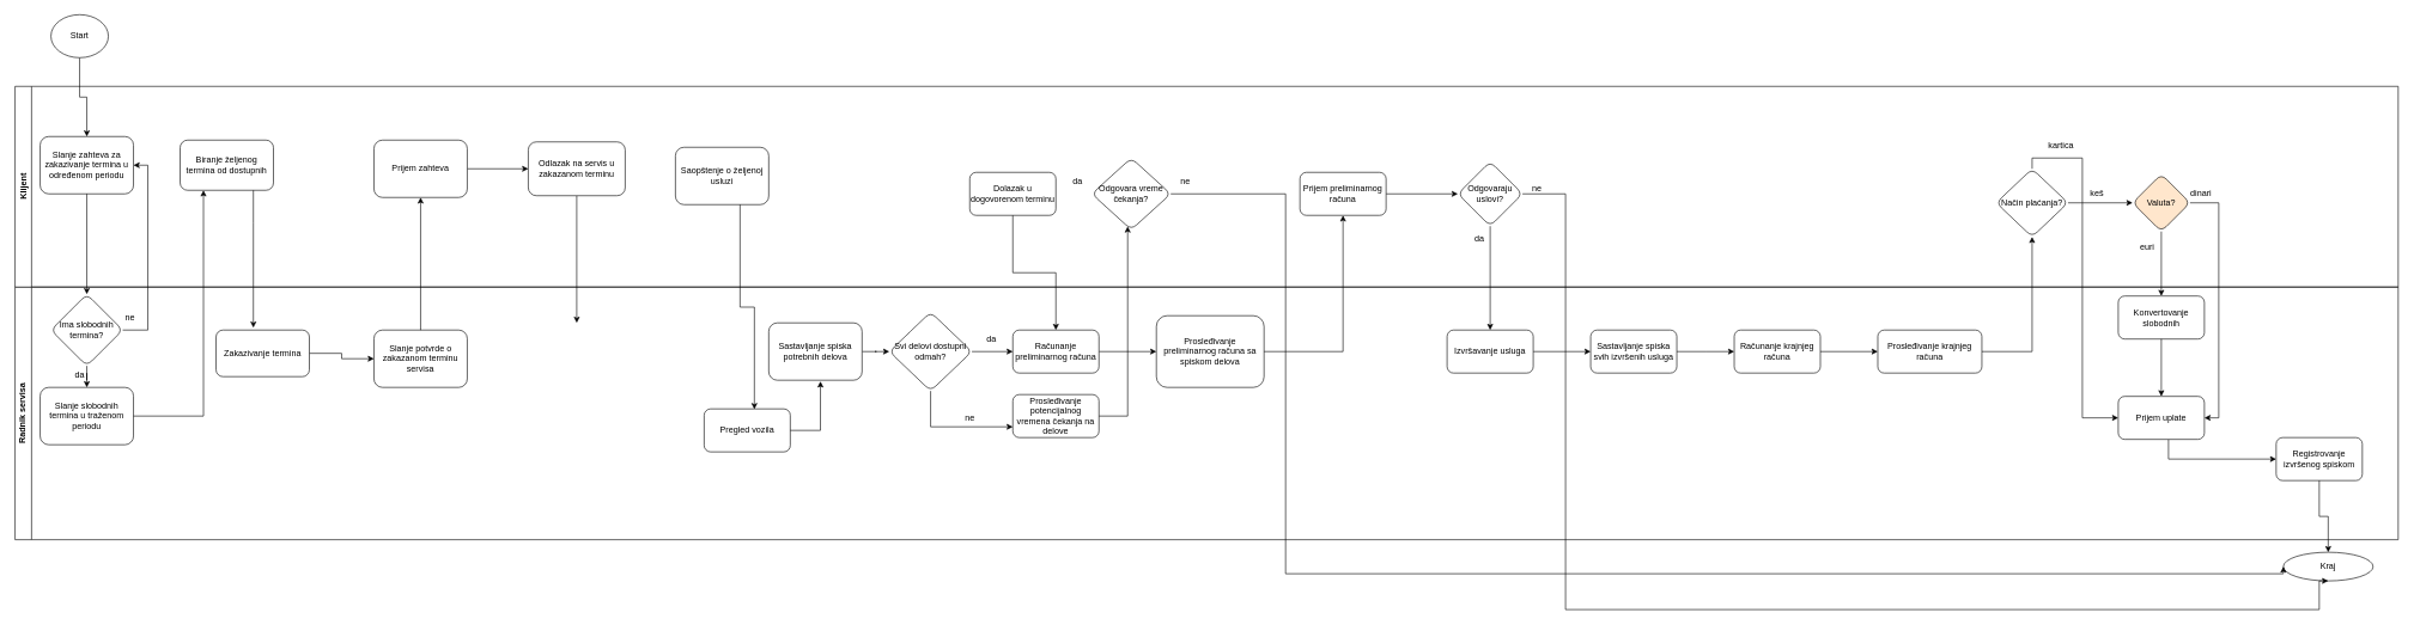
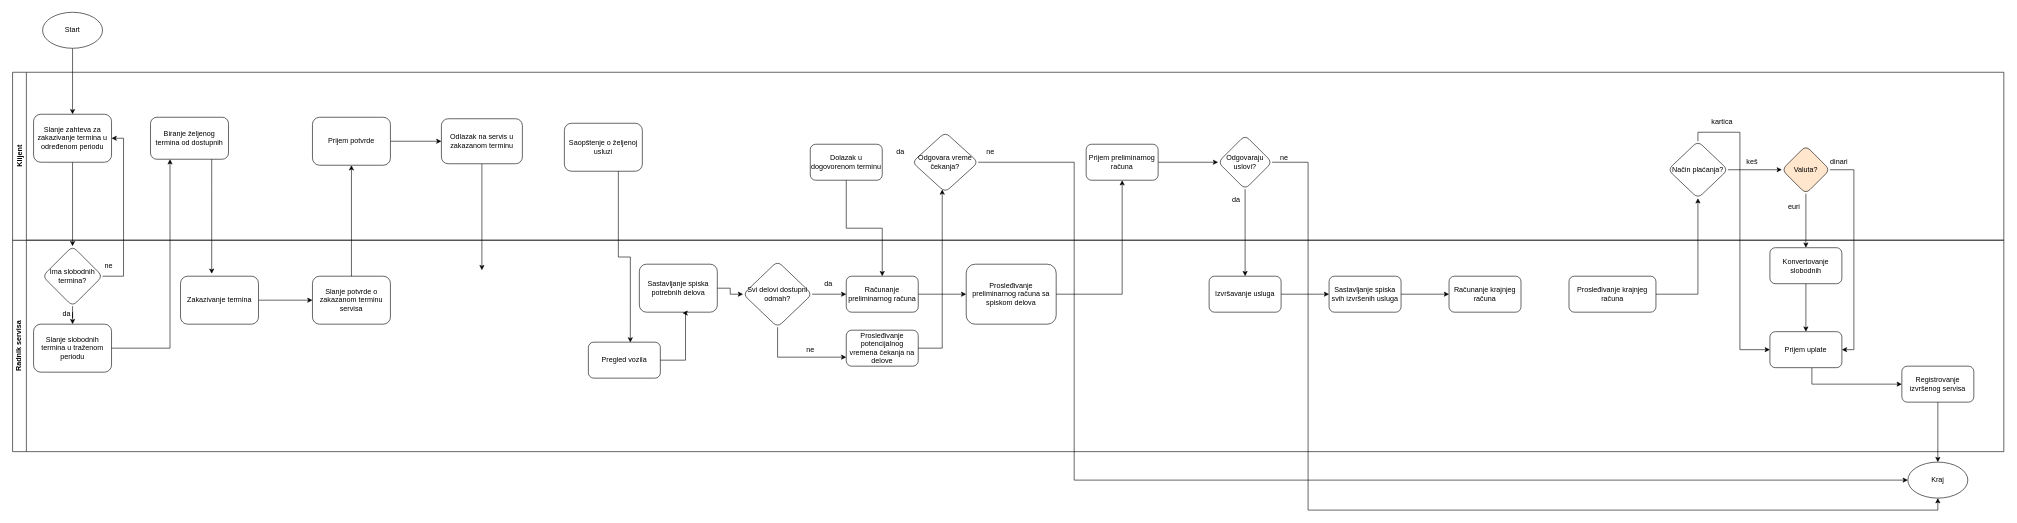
  <mxCell id="0" />
  <mxCell id="1" parent="0" />
  <mxCell id="2" value="Radnik servisa" style="swimlane;horizontal=0;whiteSpace=wrap;html=1;" parent="1" vertex="1"><mxGeometry y="400" width="3320" height="352.5" as="geometry" x="20" /></mxCell>
  <mxCell id="3" value="Slanje slobodnih termina u traženom periodu" style="rounded=1;whiteSpace=wrap;html=1;" parent="2" vertex="1"><mxGeometry x="35" y="140" width="130" height="80" as="geometry" /></mxCell>
  <mxCell id="4" value="" style="edgeStyle=orthogonalEdgeStyle;rounded=0;orthogonalLoop=1;jettySize=auto;html=1;" parent="2" source="5" target="6" edge="1"><mxGeometry relative="1" as="geometry" /></mxCell>
- <mxCell id="5" value="Zakazivanje termina" style="rounded=1;whiteSpace=wrap;html=1;" parent="2" vertex="1"><mxGeometry x="280" y="60" width="130" height="65" as="geometry" /></mxCell>
+ <mxCell id="5" value="Zakazivanje termina" style="rounded=1;whiteSpace=wrap;html=1;" parent="2" vertex="1"><mxGeometry x="280" y="60" width="130" height="80" as="geometry" /></mxCell>
  <mxCell id="6" value="Slanje potvrde o zakazanom terminu servisa" style="rounded=1;whiteSpace=wrap;html=1;" parent="2" vertex="1"><mxGeometry x="500" y="60" width="130" height="80" as="geometry" /></mxCell>
  <mxCell id="7" value="" style="edgeStyle=orthogonalEdgeStyle;rounded=0;orthogonalLoop=1;jettySize=auto;html=1;" parent="2" source="9" target="3" edge="1"><mxGeometry relative="1" as="geometry" /></mxCell>
  <mxCell id="8" style="edgeStyle=orthogonalEdgeStyle;rounded=0;orthogonalLoop=1;jettySize=auto;html=1;entryX=1;entryY=0.5;entryDx=0;entryDy=0;" edge="1" parent="2" source="9" target="20"><mxGeometry relative="1" as="geometry"><Array as="points"><mxPoint x="185" y="60" /><mxPoint x="185" y="-170" /></Array></mxGeometry></mxCell>
  <mxCell id="9" value="Ima slobodnih termina?" style="rhombus;whiteSpace=wrap;html=1;rounded=1;" parent="2" vertex="1"><mxGeometry x="50" y="10" width="100" height="100" as="geometry" /></mxCell>
  <mxCell id="10" value="" style="edgeStyle=orthogonalEdgeStyle;rounded=0;orthogonalLoop=1;jettySize=auto;html=1;" edge="1" parent="2" source="11" target="14"><mxGeometry relative="1" as="geometry" /></mxCell>
- <mxCell id="11" value="Sastavljanje spiska potrebnih delova" style="rounded=1;whiteSpace=wrap;html=1;" vertex="1" parent="2"><mxGeometry x="1050" y="50" width="130" height="80" as="geometry" /></mxCell>
+ <mxCell id="11" value="Sastavljanje spiska potrebnih delova" style="rounded=1;whiteSpace=wrap;html=1;" vertex="1" parent="2"><mxGeometry x="1045" y="40" width="130" height="80" as="geometry" /></mxCell>
  <mxCell id="12" value="" style="edgeStyle=orthogonalEdgeStyle;rounded=0;orthogonalLoop=1;jettySize=auto;html=1;" edge="1" parent="2" source="14" target="16"><mxGeometry relative="1" as="geometry" /></mxCell>
  <mxCell id="13" style="edgeStyle=orthogonalEdgeStyle;rounded=0;orthogonalLoop=1;jettySize=auto;html=1;entryX=0;entryY=0.75;entryDx=0;entryDy=0;" edge="1" parent="2" source="14" target="18"><mxGeometry relative="1" as="geometry"><Array as="points"><mxPoint x="1276" y="195" /></Array></mxGeometry></mxCell>
  <mxCell id="14" value="Svi delovi dostupni odmah?" style="rhombus;whiteSpace=wrap;html=1;rounded=1;" vertex="1" parent="2"><mxGeometry x="1218" y="35" width="115" height="110" as="geometry" /></mxCell>
  <mxCell id="15" value="" style="edgeStyle=orthogonalEdgeStyle;rounded=0;orthogonalLoop=1;jettySize=auto;html=1;" edge="1" parent="2" source="16" target="17"><mxGeometry relative="1" as="geometry" /></mxCell>
  <mxCell id="16" value="Računanje preliminarnog računa" style="whiteSpace=wrap;html=1;rounded=1;" vertex="1" parent="2"><mxGeometry x="1390" y="60" width="120" height="60" as="geometry" /></mxCell>
  <mxCell id="17" value="Prosleđivanje preliminarnog računa sa spiskom delova" style="whiteSpace=wrap;html=1;rounded=1;" vertex="1" parent="2"><mxGeometry x="1590" y="40" width="150" height="100" as="geometry" /></mxCell>
  <mxCell id="18" value="Prosleđivanje potencijalnog vremena čekanja na delove" style="whiteSpace=wrap;html=1;rounded=1;" vertex="1" parent="2"><mxGeometry x="1390" y="150" width="120" height="60" as="geometry" /></mxCell>
  <mxCell id="19" value="Klijent" style="swimlane;horizontal=0;whiteSpace=wrap;html=1;" parent="2" vertex="1"><mxGeometry y="-280" width="3320" height="280" as="geometry" /></mxCell>
  <mxCell id="20" value="Slanje zahteva za zakazivanje termina u određenom periodu" style="rounded=1;whiteSpace=wrap;html=1;" parent="19" vertex="1"><mxGeometry x="35" y="70" width="130" height="80" as="geometry" /></mxCell>
  <mxCell id="21" value="Biranje željenog termina od dostupnih" style="rounded=1;whiteSpace=wrap;html=1;" parent="19" vertex="1"><mxGeometry x="230" y="75" width="130" height="70" as="geometry" /></mxCell>
  <mxCell id="22" value="" style="edgeStyle=orthogonalEdgeStyle;rounded=0;orthogonalLoop=1;jettySize=auto;html=1;" parent="19" source="23" target="25" edge="1"><mxGeometry relative="1" as="geometry" /></mxCell>
- <mxCell id="23" value="Prijem zahteva" style="rounded=1;whiteSpace=wrap;html=1;" parent="19" vertex="1"><mxGeometry x="500" y="75" width="130" height="80" as="geometry" /></mxCell>
+ <mxCell id="23" value="Prijem potvrde" style="rounded=1;whiteSpace=wrap;html=1;" parent="19" vertex="1"><mxGeometry x="500" y="75" width="130" height="80" as="geometry" /></mxCell>
  <mxCell id="24" style="edgeStyle=orthogonalEdgeStyle;rounded=0;orthogonalLoop=1;jettySize=auto;html=1;" parent="19" source="25" edge="1"><mxGeometry relative="1" as="geometry"><mxPoint x="782.5" y="330" as="targetPoint" /></mxGeometry></mxCell>
  <mxCell id="25" value="Odlazak na servis u zakazanom terminu" style="whiteSpace=wrap;html=1;rounded=1;" parent="19" vertex="1"><mxGeometry x="715" y="77.5" width="135" height="75" as="geometry" /></mxCell>
  <mxCell id="26" value="Odgovara vreme čekanja?" style="rhombus;whiteSpace=wrap;html=1;rounded=1;" vertex="1" parent="19"><mxGeometry x="1500" y="100" width="110" height="100" as="geometry" /></mxCell>
  <mxCell id="27" value="" style="edgeStyle=orthogonalEdgeStyle;rounded=0;orthogonalLoop=1;jettySize=auto;html=1;" edge="1" parent="19" source="28" target="29"><mxGeometry relative="1" as="geometry" /></mxCell>
  <mxCell id="28" value="Prijem preliminarnog računa" style="whiteSpace=wrap;html=1;rounded=1;" vertex="1" parent="19"><mxGeometry x="1790" y="120" width="120" height="60" as="geometry" /></mxCell>
  <mxCell id="29" value="Odgovaraju uslovi?" style="rhombus;whiteSpace=wrap;html=1;rounded=1;" vertex="1" parent="19"><mxGeometry x="2010" y="105" width="90" height="90" as="geometry" /></mxCell>
  <mxCell id="30" value="" style="edgeStyle=orthogonalEdgeStyle;rounded=0;orthogonalLoop=1;jettySize=auto;html=1;" edge="1" parent="19" source="31" target="33"><mxGeometry relative="1" as="geometry" /></mxCell>
  <mxCell id="31" value="Način plaćanja?" style="rhombus;whiteSpace=wrap;html=1;rounded=1;" vertex="1" parent="19"><mxGeometry x="2760" y="115" width="100" height="95" as="geometry" /></mxCell>
  <mxCell id="32" value="" style="edgeStyle=orthogonalEdgeStyle;rounded=0;orthogonalLoop=1;jettySize=auto;html=1;" edge="1" parent="19" source="33" target="34"><mxGeometry relative="1" as="geometry" /></mxCell>
  <mxCell id="33" value="Valuta?" style="rhombus;whiteSpace=wrap;html=1;rounded=1;fillColor=#ffe6cc;" vertex="1" parent="19"><mxGeometry x="2950" y="122.5" width="80" height="80" as="geometry" /></mxCell>
  <mxCell id="34" value="Konvertovanje slobodnih" style="whiteSpace=wrap;html=1;rounded=1;" vertex="1" parent="19"><mxGeometry x="2930" y="292.5" width="120" height="60" as="geometry" /></mxCell>
  <mxCell id="35" value="dinari" style="text;html=1;align=center;verticalAlign=middle;resizable=0;points=[];autosize=1;strokeColor=none;fillColor=none;" vertex="1" parent="19"><mxGeometry x="3020" y="135" width="50" height="30" as="geometry" /></mxCell>
  <mxCell id="36" value="euri" style="text;html=1;align=center;verticalAlign=middle;resizable=0;points=[];autosize=1;strokeColor=none;fillColor=none;" vertex="1" parent="19"><mxGeometry x="2950" y="210" width="40" height="30" as="geometry" /></mxCell>
  <mxCell id="37" value="keš" style="text;html=1;align=center;verticalAlign=middle;resizable=0;points=[];autosize=1;strokeColor=none;fillColor=none;" vertex="1" parent="19"><mxGeometry x="2880" y="135" width="40" height="30" as="geometry" /></mxCell>
  <mxCell id="38" value="Dolazak u dogovorenom terminu" style="whiteSpace=wrap;html=1;rounded=1;" vertex="1" parent="19"><mxGeometry x="1330" y="120" width="120" height="60" as="geometry" /></mxCell>
  <mxCell id="39" value="" style="edgeStyle=orthogonalEdgeStyle;rounded=0;orthogonalLoop=1;jettySize=auto;html=1;" parent="2" source="20" target="9" edge="1"><mxGeometry relative="1" as="geometry" /></mxCell>
  <mxCell id="40" style="edgeStyle=orthogonalEdgeStyle;rounded=0;orthogonalLoop=1;jettySize=auto;html=1;entryX=0.4;entryY=-0.05;entryDx=0;entryDy=0;entryPerimeter=0;" parent="2" source="21" target="5" edge="1"><mxGeometry relative="1" as="geometry"><Array as="points"><mxPoint x="332" y="-90" /><mxPoint x="332" y="-90" /></Array></mxGeometry></mxCell>
  <mxCell id="41" style="edgeStyle=orthogonalEdgeStyle;rounded=0;orthogonalLoop=1;jettySize=auto;html=1;entryX=0.25;entryY=1;entryDx=0;entryDy=0;" parent="2" source="3" target="21" edge="1"><mxGeometry relative="1" as="geometry" /></mxCell>
  <mxCell id="42" style="edgeStyle=orthogonalEdgeStyle;rounded=0;orthogonalLoop=1;jettySize=auto;html=1;entryX=0.5;entryY=1;entryDx=0;entryDy=0;" parent="2" source="6" target="23" edge="1"><mxGeometry relative="1" as="geometry" /></mxCell>
  <mxCell id="43" value="" style="edgeStyle=orthogonalEdgeStyle;rounded=0;orthogonalLoop=1;jettySize=auto;html=1;" edge="1" parent="2" source="18" target="26"><mxGeometry relative="1" as="geometry"><Array as="points"><mxPoint x="1550" y="180" /></Array></mxGeometry></mxCell>
  <mxCell id="44" value="" style="edgeStyle=orthogonalEdgeStyle;rounded=0;orthogonalLoop=1;jettySize=auto;html=1;" edge="1" parent="2" source="17" target="28"><mxGeometry relative="1" as="geometry" /></mxCell>
  <mxCell id="45" value="" style="edgeStyle=orthogonalEdgeStyle;rounded=0;orthogonalLoop=1;jettySize=auto;html=1;" edge="1" parent="2" source="46" target="49"><mxGeometry relative="1" as="geometry" /></mxCell>
  <mxCell id="46" value="Izvršavanje usluga" style="whiteSpace=wrap;html=1;rounded=1;" vertex="1" parent="2"><mxGeometry x="1995" y="60" width="120" height="60" as="geometry" /></mxCell>
  <mxCell id="47" value="" style="edgeStyle=orthogonalEdgeStyle;rounded=0;orthogonalLoop=1;jettySize=auto;html=1;" edge="1" parent="2" source="29" target="46"><mxGeometry relative="1" as="geometry" /></mxCell>
  <mxCell id="48" value="" style="edgeStyle=orthogonalEdgeStyle;rounded=0;orthogonalLoop=1;jettySize=auto;html=1;" edge="1" parent="2" source="49"><mxGeometry relative="1" as="geometry"><mxPoint x="2395" y="90" as="targetPoint" /></mxGeometry></mxCell>
  <mxCell id="49" value="Sastavljanje spiska svih izvršenih usluga" style="whiteSpace=wrap;html=1;rounded=1;" vertex="1" parent="2"><mxGeometry x="2195" y="60" width="120" height="60" as="geometry" /></mxCell>
- <mxCell id="50" value="" style="edgeStyle=orthogonalEdgeStyle;rounded=0;orthogonalLoop=1;jettySize=auto;html=1;" edge="1" parent="2" source="51" target="53"><mxGeometry relative="1" as="geometry" /></mxCell>
  <mxCell id="51" value="Računanje krajnjeg računa" style="whiteSpace=wrap;html=1;rounded=1;" vertex="1" parent="2"><mxGeometry x="2395" y="60" width="120" height="60" as="geometry" /></mxCell>
  <mxCell id="52" value="" style="edgeStyle=orthogonalEdgeStyle;rounded=0;orthogonalLoop=1;jettySize=auto;html=1;" edge="1" parent="2" source="53" target="31"><mxGeometry relative="1" as="geometry" /></mxCell>
  <mxCell id="53" value="Prosleđivanje krajnjeg računa" style="whiteSpace=wrap;html=1;rounded=1;" vertex="1" parent="2"><mxGeometry x="2595" y="60" width="145" height="60" as="geometry" /></mxCell>
  <mxCell id="54" style="edgeStyle=orthogonalEdgeStyle;rounded=0;orthogonalLoop=1;jettySize=auto;html=1;" edge="1" parent="2" source="55" target="61"><mxGeometry relative="1" as="geometry"><Array as="points"><mxPoint x="3000" y="240" /></Array></mxGeometry></mxCell>
  <mxCell id="55" value="Prijem uplate" style="whiteSpace=wrap;html=1;rounded=1;" vertex="1" parent="2"><mxGeometry x="2930" y="152.5" width="120" height="60" as="geometry" /></mxCell>
  <mxCell id="56" value="" style="edgeStyle=orthogonalEdgeStyle;rounded=0;orthogonalLoop=1;jettySize=auto;html=1;" edge="1" parent="2" source="34" target="55"><mxGeometry relative="1" as="geometry" /></mxCell>
  <mxCell id="57" style="edgeStyle=orthogonalEdgeStyle;rounded=0;orthogonalLoop=1;jettySize=auto;html=1;entryX=1;entryY=0.5;entryDx=0;entryDy=0;" edge="1" parent="2" source="33" target="55"><mxGeometry relative="1" as="geometry"><Array as="points"><mxPoint x="3070" y="-117" /><mxPoint x="3070" y="183" /></Array></mxGeometry></mxCell>
  <mxCell id="58" value="Pregled vozila" style="rounded=1;whiteSpace=wrap;html=1;" vertex="1" parent="2"><mxGeometry x="960" y="170" width="120" height="60" as="geometry" /></mxCell>
  <mxCell id="59" style="edgeStyle=orthogonalEdgeStyle;rounded=0;orthogonalLoop=1;jettySize=auto;html=1;entryX=0.554;entryY=1.019;entryDx=0;entryDy=0;entryPerimeter=0;" edge="1" parent="2" source="58" target="11"><mxGeometry relative="1" as="geometry"><Array as="points"><mxPoint x="1122" y="200" /></Array></mxGeometry></mxCell>
  <mxCell id="60" style="edgeStyle=orthogonalEdgeStyle;rounded=0;orthogonalLoop=1;jettySize=auto;html=1;entryX=0;entryY=0.5;entryDx=0;entryDy=0;" edge="1" parent="2" source="31" target="55"><mxGeometry relative="1" as="geometry"><Array as="points"><mxPoint x="2810" y="-180" /><mxPoint x="2880" y="-180" /><mxPoint x="2880" y="183" /></Array></mxGeometry></mxCell>
- <mxCell id="61" value="Registrovanje izvršenog spiskom" style="whiteSpace=wrap;html=1;rounded=1;" vertex="1" parent="2"><mxGeometry x="3150" y="210" width="120" height="60" as="geometry" /></mxCell>
+ <mxCell id="61" value="Registrovanje izvršenog servisa" style="whiteSpace=wrap;html=1;rounded=1;" vertex="1" parent="2"><mxGeometry x="3150" y="210" width="120" height="60" as="geometry" /></mxCell>
  <mxCell id="62" style="edgeStyle=orthogonalEdgeStyle;rounded=0;orthogonalLoop=1;jettySize=auto;html=1;entryX=0.5;entryY=0;entryDx=0;entryDy=0;" edge="1" parent="2" source="38" target="16"><mxGeometry relative="1" as="geometry" /></mxCell>
  <mxCell id="63" style="edgeStyle=orthogonalEdgeStyle;rounded=0;orthogonalLoop=1;jettySize=auto;html=1;entryX=0.5;entryY=0;entryDx=0;entryDy=0;" parent="1" source="64" target="20" edge="1"><mxGeometry relative="1" as="geometry" /></mxCell>
- <mxCell id="64" value="Start" style="ellipse;whiteSpace=wrap;html=1;" parent="1" vertex="1"><mxGeometry x="70" y="20" width="80" height="60" as="geometry" /></mxCell>
+ <mxCell id="64" value="Start" style="ellipse;whiteSpace=wrap;html=1;" parent="1" vertex="1"><mxGeometry x="70" y="20" width="100" height="60" as="geometry" /></mxCell>
  <mxCell id="65" value="da" style="text;html=1;align=center;verticalAlign=middle;resizable=0;points=[];autosize=1;strokeColor=none;fillColor=none;" parent="1" vertex="1"><mxGeometry x="90" y="508" width="40" height="30" as="geometry" /></mxCell>
  <mxCell id="66" value="Saopštenje o željenoj usluzi" style="rounded=1;whiteSpace=wrap;html=1;" parent="1" vertex="1"><mxGeometry x="940" y="205" width="130" height="80" as="geometry" /></mxCell>
  <mxCell id="67" value="da" style="text;html=1;align=center;verticalAlign=middle;resizable=0;points=[];autosize=1;strokeColor=none;fillColor=none;" vertex="1" parent="1"><mxGeometry x="1360" y="458" width="40" height="30" as="geometry" /></mxCell>
  <mxCell id="68" value="ne" style="text;html=1;align=center;verticalAlign=middle;resizable=0;points=[];autosize=1;strokeColor=none;fillColor=none;" vertex="1" parent="1"><mxGeometry x="1330" y="568" width="40" height="30" as="geometry" /></mxCell>
  <mxCell id="69" value="da" style="text;html=1;align=center;verticalAlign=middle;resizable=0;points=[];autosize=1;strokeColor=none;fillColor=none;" vertex="1" parent="1"><mxGeometry x="2040" y="318" width="40" height="30" as="geometry" /></mxCell>
  <mxCell id="70" style="edgeStyle=orthogonalEdgeStyle;rounded=0;orthogonalLoop=1;jettySize=auto;html=1;entryX=0.583;entryY=0.008;entryDx=0;entryDy=0;entryPerimeter=0;" edge="1" parent="1" source="66" target="58"><mxGeometry relative="1" as="geometry"><Array as="points"><mxPoint x="1030" y="428" /><mxPoint x="1050" y="428" /></Array></mxGeometry></mxCell>
  <mxCell id="71" value="kartica" style="text;html=1;align=center;verticalAlign=middle;resizable=0;points=[];autosize=1;strokeColor=none;fillColor=none;" vertex="1" parent="1"><mxGeometry x="2840" y="188" width="60" height="30" as="geometry" /></mxCell>
- <mxCell id="72" value="Kraj" style="ellipse;whiteSpace=wrap;html=1;" vertex="1" parent="1"><mxGeometry x="3180" y="770" width="125" height="40" as="geometry" /></mxCell>
+ <mxCell id="72" value="Kraj" style="ellipse;whiteSpace=wrap;html=1;" vertex="1" parent="1"><mxGeometry x="3180" y="770" width="100" height="60" as="geometry" /></mxCell>
  <mxCell id="73" style="edgeStyle=orthogonalEdgeStyle;rounded=0;orthogonalLoop=1;jettySize=auto;html=1;" edge="1" parent="1" source="61" target="72"><mxGeometry relative="1" as="geometry" /></mxCell>
  <mxCell id="74" value="ne" style="text;html=1;align=center;verticalAlign=middle;resizable=0;points=[];autosize=1;strokeColor=none;fillColor=none;" vertex="1" parent="1"><mxGeometry x="160" y="428" width="40" height="30" as="geometry" /></mxCell>
  <mxCell id="75" style="edgeStyle=orthogonalEdgeStyle;rounded=0;orthogonalLoop=1;jettySize=auto;html=1;entryX=0;entryY=0.5;entryDx=0;entryDy=0;" edge="1" parent="1" source="26" target="72"><mxGeometry relative="1" as="geometry"><Array as="points"><mxPoint x="1790" y="270" /><mxPoint x="1790" y="800" /></Array></mxGeometry></mxCell>
  <mxCell id="76" value="ne" style="text;html=1;align=center;verticalAlign=middle;resizable=0;points=[];autosize=1;strokeColor=none;fillColor=none;" vertex="1" parent="1"><mxGeometry x="1630" y="238" width="40" height="30" as="geometry" /></mxCell>
  <mxCell id="77" style="edgeStyle=orthogonalEdgeStyle;rounded=0;orthogonalLoop=1;jettySize=auto;html=1;entryX=0.5;entryY=1;entryDx=0;entryDy=0;" edge="1" parent="1" source="29" target="72"><mxGeometry relative="1" as="geometry"><Array as="points"><mxPoint x="2180" y="270" /><mxPoint x="2180" y="850" /><mxPoint x="3230" y="850" /></Array></mxGeometry></mxCell>
  <mxCell id="78" value="ne" style="text;html=1;align=center;verticalAlign=middle;resizable=0;points=[];autosize=1;strokeColor=none;fillColor=none;" vertex="1" parent="1"><mxGeometry x="2120" y="248" width="40" height="30" as="geometry" /></mxCell>
  <mxCell id="79" value="da" style="text;html=1;align=center;verticalAlign=middle;resizable=0;points=[];autosize=1;strokeColor=none;fillColor=none;" vertex="1" parent="1"><mxGeometry x="1480" y="238" width="40" height="30" as="geometry" /></mxCell>
